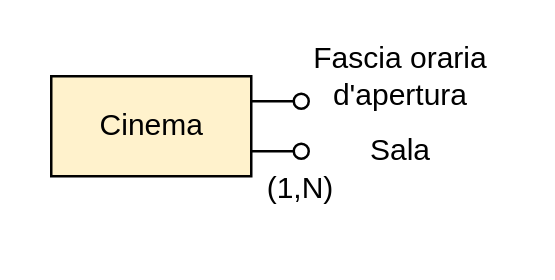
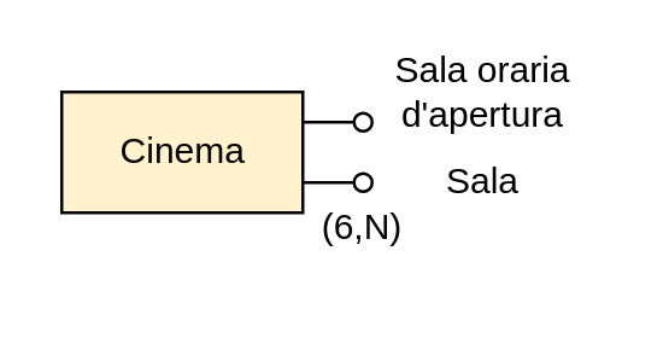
  <mxCell id="0" />
  <mxCell id="1" parent="0" />
  <mxCell id="2" style="edgeStyle=orthogonalEdgeStyle;orthogonalLoop=1;jettySize=auto;html=1;endArrow=oval;endFill=0;sketch=0;rounded=0;exitX=1;exitY=0.25;exitDx=0;exitDy=0;" parent="1" source="4" edge="1"><mxGeometry relative="1" as="geometry"><mxPoint x="120" y="40" as="targetPoint" /><Array as="points" /></mxGeometry></mxCell>
  <mxCell id="3" style="edgeStyle=orthogonalEdgeStyle;rounded=0;orthogonalLoop=1;jettySize=auto;html=1;exitX=1;exitY=0.75;exitDx=0;exitDy=0;endArrow=oval;endFill=0;" parent="1" source="4" edge="1"><mxGeometry relative="1" as="geometry"><mxPoint x="120" y="60" as="targetPoint" /></mxGeometry></mxCell>
  <mxCell id="4" value="Cinema" style="html=1;sketch=0;fillColor=#fff2cc;" parent="1" vertex="1"><mxGeometry x="20" y="30" width="80" height="40" as="geometry" /></mxCell>
- <mxCell id="5" value="Fascia oraria d'apertura" style="text;html=1;strokeColor=none;fillColor=none;align=center;verticalAlign=middle;whiteSpace=wrap;sketch=0;" parent="1" vertex="1"><mxGeometry x="120" y="20" width="80" height="20" as="geometry" /></mxCell>
+ <mxCell id="5" value="Sala oraria d'apertura" style="text;html=1;strokeColor=none;fillColor=none;align=center;verticalAlign=middle;whiteSpace=wrap;sketch=0;" parent="1" vertex="1"><mxGeometry x="120" y="20" width="80" height="20" as="geometry" /></mxCell>
  <mxCell id="6" value="Sala" style="text;html=1;strokeColor=none;fillColor=none;align=center;verticalAlign=middle;whiteSpace=wrap;rounded=0;" parent="1" vertex="1"><mxGeometry x="140" y="50" width="40" height="20" as="geometry" /></mxCell>
- <mxCell id="7" value="(1,N)" style="text;html=1;strokeColor=none;fillColor=none;align=center;verticalAlign=middle;whiteSpace=wrap;rounded=0;" parent="1" vertex="1"><mxGeometry x="90" y="60" width="60" height="30" as="geometry" /></mxCell>
+ <mxCell id="7" value="(6,N)" style="text;html=1;strokeColor=none;fillColor=none;align=center;verticalAlign=middle;whiteSpace=wrap;rounded=0;" parent="1" vertex="1"><mxGeometry x="90" y="60" width="60" height="30" as="geometry" /></mxCell>
